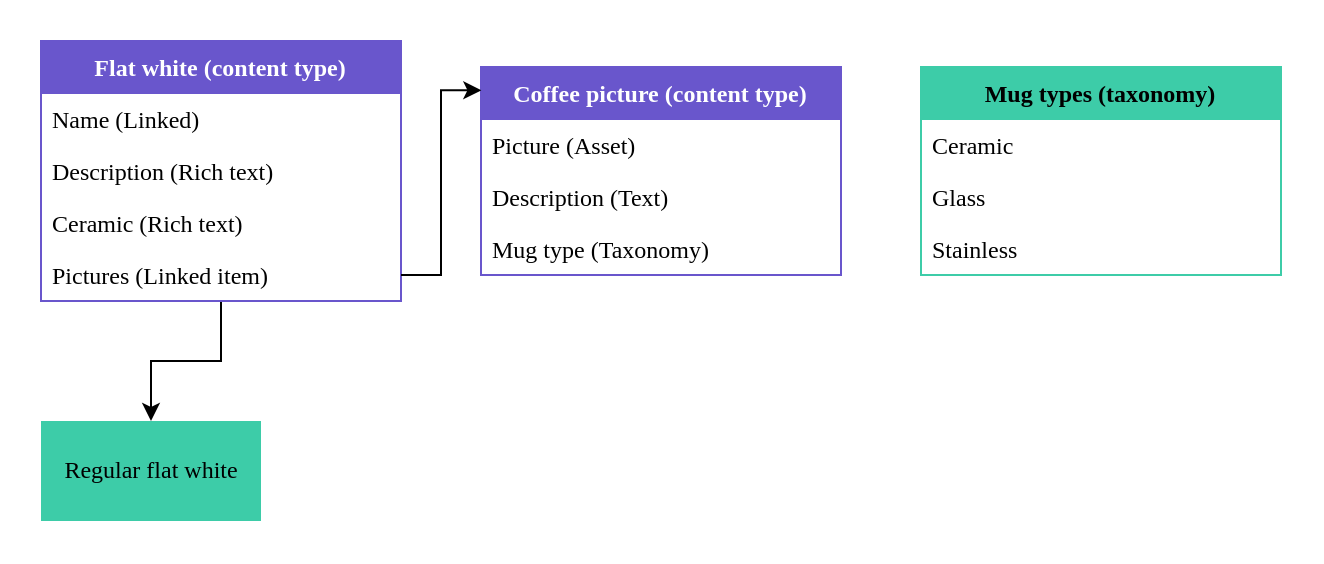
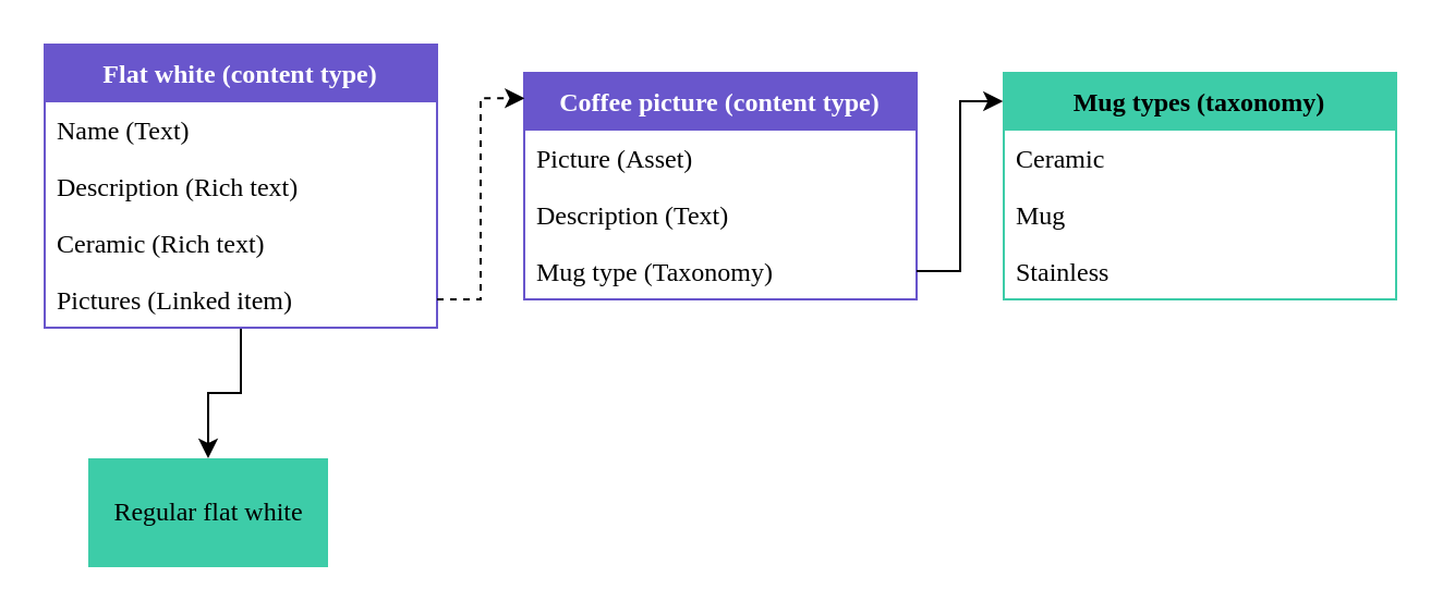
  <mxCell id="0" />
  <mxCell id="1" parent="0" />
  <mxCell id="2" style="edgeStyle=orthogonalEdgeStyle;rounded=0;orthogonalLoop=1;jettySize=auto;html=1;entryX=0.5;entryY=0;entryDx=0;entryDy=0;fontFamily=Work Sans;fontSource=https%3A%2F%2Ffonts.googleapis.com%2Fcss%3Ffamily%3DWork%2BSans;" parent="1" source="3" target="16" edge="1"><mxGeometry relative="1" as="geometry" /></mxCell>
  <mxCell id="3" value="Flat white (content type)" style="swimlane;fontStyle=1;childLayout=stackLayout;horizontal=1;startSize=26;fillColor=#6956CC;horizontalStack=0;resizeParent=1;resizeParentMax=0;resizeLast=0;collapsible=1;marginBottom=0;strokeColor=#6956CC;fontFamily=Work Sans;fontSource=https%3A%2F%2Ffonts.googleapis.com%2Fcss%3Ffamily%3DWork%2BSans;fontColor=#FFFFFF;" parent="1" vertex="1"><mxGeometry x="20" y="20" width="180" height="130" as="geometry" /></mxCell>
- <mxCell id="4" value="Name (Linked)" style="text;strokeColor=none;fillColor=none;align=left;verticalAlign=top;spacingLeft=4;spacingRight=4;overflow=hidden;rotatable=0;points=[[0,0.5],[1,0.5]];portConstraint=eastwest;fontFamily=Work Sans;fontSource=https%3A%2F%2Ffonts.googleapis.com%2Fcss%3Ffamily%3DWork%2BSans;" parent="3" vertex="1"><mxGeometry y="26" width="180" height="26" as="geometry" /></mxCell>
+ <mxCell id="4" value="Name (Text)" style="text;strokeColor=none;fillColor=none;align=left;verticalAlign=top;spacingLeft=4;spacingRight=4;overflow=hidden;rotatable=0;points=[[0,0.5],[1,0.5]];portConstraint=eastwest;fontFamily=Work Sans;fontSource=https%3A%2F%2Ffonts.googleapis.com%2Fcss%3Ffamily%3DWork%2BSans;" parent="3" vertex="1"><mxGeometry y="26" width="180" height="26" as="geometry" /></mxCell>
  <mxCell id="5" value="Description (Rich text)" style="text;strokeColor=none;fillColor=none;align=left;verticalAlign=top;spacingLeft=4;spacingRight=4;overflow=hidden;rotatable=0;points=[[0,0.5],[1,0.5]];portConstraint=eastwest;fontFamily=Work Sans;fontSource=https%3A%2F%2Ffonts.googleapis.com%2Fcss%3Ffamily%3DWork%2BSans;" parent="3" vertex="1"><mxGeometry y="52" width="180" height="26" as="geometry" /></mxCell>
  <mxCell id="6" value="Ceramic (Rich text)" style="text;strokeColor=none;fillColor=none;align=left;verticalAlign=top;spacingLeft=4;spacingRight=4;overflow=hidden;rotatable=0;points=[[0,0.5],[1,0.5]];portConstraint=eastwest;fontFamily=Work Sans;fontSource=https%3A%2F%2Ffonts.googleapis.com%2Fcss%3Ffamily%3DWork%2BSans;" parent="3" vertex="1"><mxGeometry y="78" width="180" height="26" as="geometry" /></mxCell>
  <mxCell id="7" value="Pictures (Linked item)" style="text;strokeColor=none;fillColor=none;align=left;verticalAlign=top;spacingLeft=4;spacingRight=4;overflow=hidden;rotatable=0;points=[[0,0.5],[1,0.5]];portConstraint=eastwest;fontFamily=Work Sans;fontSource=https%3A%2F%2Ffonts.googleapis.com%2Fcss%3Ffamily%3DWork%2BSans;" parent="3" vertex="1"><mxGeometry y="104" width="180" height="26" as="geometry" /></mxCell>
  <mxCell id="8" value="Coffee picture (content type)" style="swimlane;fontStyle=1;childLayout=stackLayout;horizontal=1;startSize=26;fillColor=#6956CC;horizontalStack=0;resizeParent=1;resizeParentMax=0;resizeLast=0;collapsible=1;marginBottom=0;strokeColor=#6956CC;fontFamily=Work Sans;fontSource=https%3A%2F%2Ffonts.googleapis.com%2Fcss%3Ffamily%3DWork%2BSans;fontColor=#FFFFFF;" parent="1" vertex="1"><mxGeometry x="240" y="33" width="180" height="104" as="geometry" /></mxCell>
  <mxCell id="9" value="Picture (Asset)" style="text;strokeColor=none;fillColor=none;align=left;verticalAlign=top;spacingLeft=4;spacingRight=4;overflow=hidden;rotatable=0;points=[[0,0.5],[1,0.5]];portConstraint=eastwest;fontFamily=Work Sans;fontSource=https%3A%2F%2Ffonts.googleapis.com%2Fcss%3Ffamily%3DWork%2BSans;" parent="8" vertex="1"><mxGeometry y="26" width="180" height="26" as="geometry" /></mxCell>
  <mxCell id="10" value="Description (Text)" style="text;strokeColor=none;fillColor=none;align=left;verticalAlign=top;spacingLeft=4;spacingRight=4;overflow=hidden;rotatable=0;points=[[0,0.5],[1,0.5]];portConstraint=eastwest;fontFamily=Work Sans;fontSource=https%3A%2F%2Ffonts.googleapis.com%2Fcss%3Ffamily%3DWork%2BSans;" parent="8" vertex="1"><mxGeometry y="52" width="180" height="26" as="geometry" /></mxCell>
  <mxCell id="11" value="Mug type (Taxonomy)" style="text;strokeColor=none;fillColor=none;align=left;verticalAlign=top;spacingLeft=4;spacingRight=4;overflow=hidden;rotatable=0;points=[[0,0.5],[1,0.5]];portConstraint=eastwest;fontFamily=Work Sans;fontSource=https%3A%2F%2Ffonts.googleapis.com%2Fcss%3Ffamily%3DWork%2BSans;" parent="8" vertex="1"><mxGeometry y="78" width="180" height="26" as="geometry" /></mxCell>
  <mxCell id="12" value="Mug types (taxonomy)" style="swimlane;fontStyle=1;childLayout=stackLayout;horizontal=1;startSize=26;fillColor=#3dcca8;horizontalStack=0;resizeParent=1;resizeParentMax=0;resizeLast=0;collapsible=1;marginBottom=0;strokeColor=#3DCCA8;swimlaneLine=1;fontFamily=Work Sans;fontSource=https%3A%2F%2Ffonts.googleapis.com%2Fcss%3Ffamily%3DWork%2BSans;fontColor=#000000;" parent="1" vertex="1"><mxGeometry x="460" y="33" width="180" height="104" as="geometry" /></mxCell>
  <mxCell id="13" value="Ceramic" style="text;strokeColor=none;fillColor=none;align=left;verticalAlign=top;spacingLeft=4;spacingRight=4;overflow=hidden;rotatable=0;points=[[0,0.5],[1,0.5]];portConstraint=eastwest;fontFamily=Work Sans;fontSource=https%3A%2F%2Ffonts.googleapis.com%2Fcss%3Ffamily%3DWork%2BSans;" parent="12" vertex="1"><mxGeometry y="26" width="180" height="26" as="geometry" /></mxCell>
- <mxCell id="14" value="Glass" style="text;strokeColor=none;fillColor=none;align=left;verticalAlign=top;spacingLeft=4;spacingRight=4;overflow=hidden;rotatable=0;points=[[0,0.5],[1,0.5]];portConstraint=eastwest;fontFamily=Work Sans;fontSource=https%3A%2F%2Ffonts.googleapis.com%2Fcss%3Ffamily%3DWork%2BSans;" parent="12" vertex="1"><mxGeometry y="52" width="180" height="26" as="geometry" /></mxCell>
+ <mxCell id="14" value="Mug" style="text;strokeColor=none;fillColor=none;align=left;verticalAlign=top;spacingLeft=4;spacingRight=4;overflow=hidden;rotatable=0;points=[[0,0.5],[1,0.5]];portConstraint=eastwest;fontFamily=Work Sans;fontSource=https%3A%2F%2Ffonts.googleapis.com%2Fcss%3Ffamily%3DWork%2BSans;" parent="12" vertex="1"><mxGeometry y="52" width="180" height="26" as="geometry" /></mxCell>
  <mxCell id="15" value="Stainless" style="text;strokeColor=none;fillColor=none;align=left;verticalAlign=top;spacingLeft=4;spacingRight=4;overflow=hidden;rotatable=0;points=[[0,0.5],[1,0.5]];portConstraint=eastwest;fontFamily=Work Sans;fontSource=https%3A%2F%2Ffonts.googleapis.com%2Fcss%3Ffamily%3DWork%2BSans;" parent="12" vertex="1"><mxGeometry y="78" width="180" height="26" as="geometry" /></mxCell>
- <mxCell id="16" value="Regular flat white" style="html=1;fillColor=#3DCCA8;strokeColor=none;fontFamily=Work Sans;fontSource=https%3A%2F%2Ffonts.googleapis.com%2Fcss%3Ffamily%3DWork%2BSans;" parent="1" vertex="1"><mxGeometry x="20" y="210" width="110" height="50" as="geometry" /></mxCell>
- <mxCell id="17" style="edgeStyle=orthogonalEdgeStyle;rounded=0;orthogonalLoop=1;jettySize=auto;html=1;entryX=0.001;entryY=0.112;entryDx=0;entryDy=0;entryPerimeter=0;fontFamily=Work Sans;fontSource=https%3A%2F%2Ffonts.googleapis.com%2Fcss%3Ffamily%3DWork%2BSans;" parent="1" source="7" target="8" edge="1"><mxGeometry relative="1" as="geometry" /></mxCell>
+ <mxCell id="16" value="Regular flat white" style="html=1;fillColor=#3DCCA8;strokeColor=none;fontFamily=Work Sans;fontSource=https%3A%2F%2Ffonts.googleapis.com%2Fcss%3Ffamily%3DWork%2BSans;" parent="1" vertex="1"><mxGeometry x="40" y="210" width="110" height="50" as="geometry" /></mxCell>
+ <mxCell id="17" style="edgeStyle=orthogonalEdgeStyle;rounded=0;orthogonalLoop=1;jettySize=auto;html=1;entryX=0.001;entryY=0.112;entryDx=0;entryDy=0;entryPerimeter=0;fontFamily=Work Sans;fontSource=https%3A%2F%2Ffonts.googleapis.com%2Fcss%3Ffamily%3DWork%2BSans;dashed=1;" parent="1" source="7" target="8" edge="1"><mxGeometry relative="1" as="geometry" /></mxCell>
+ <mxCell id="18" style="edgeStyle=orthogonalEdgeStyle;rounded=0;orthogonalLoop=1;jettySize=auto;html=1;entryX=-0.002;entryY=0.125;entryDx=0;entryDy=0;entryPerimeter=0;fontFamily=Work Sans;fontSource=https%3A%2F%2Ffonts.googleapis.com%2Fcss%3Ffamily%3DWork%2BSans;" parent="1" source="11" target="12" edge="1"><mxGeometry relative="1" as="geometry" /></mxCell>
